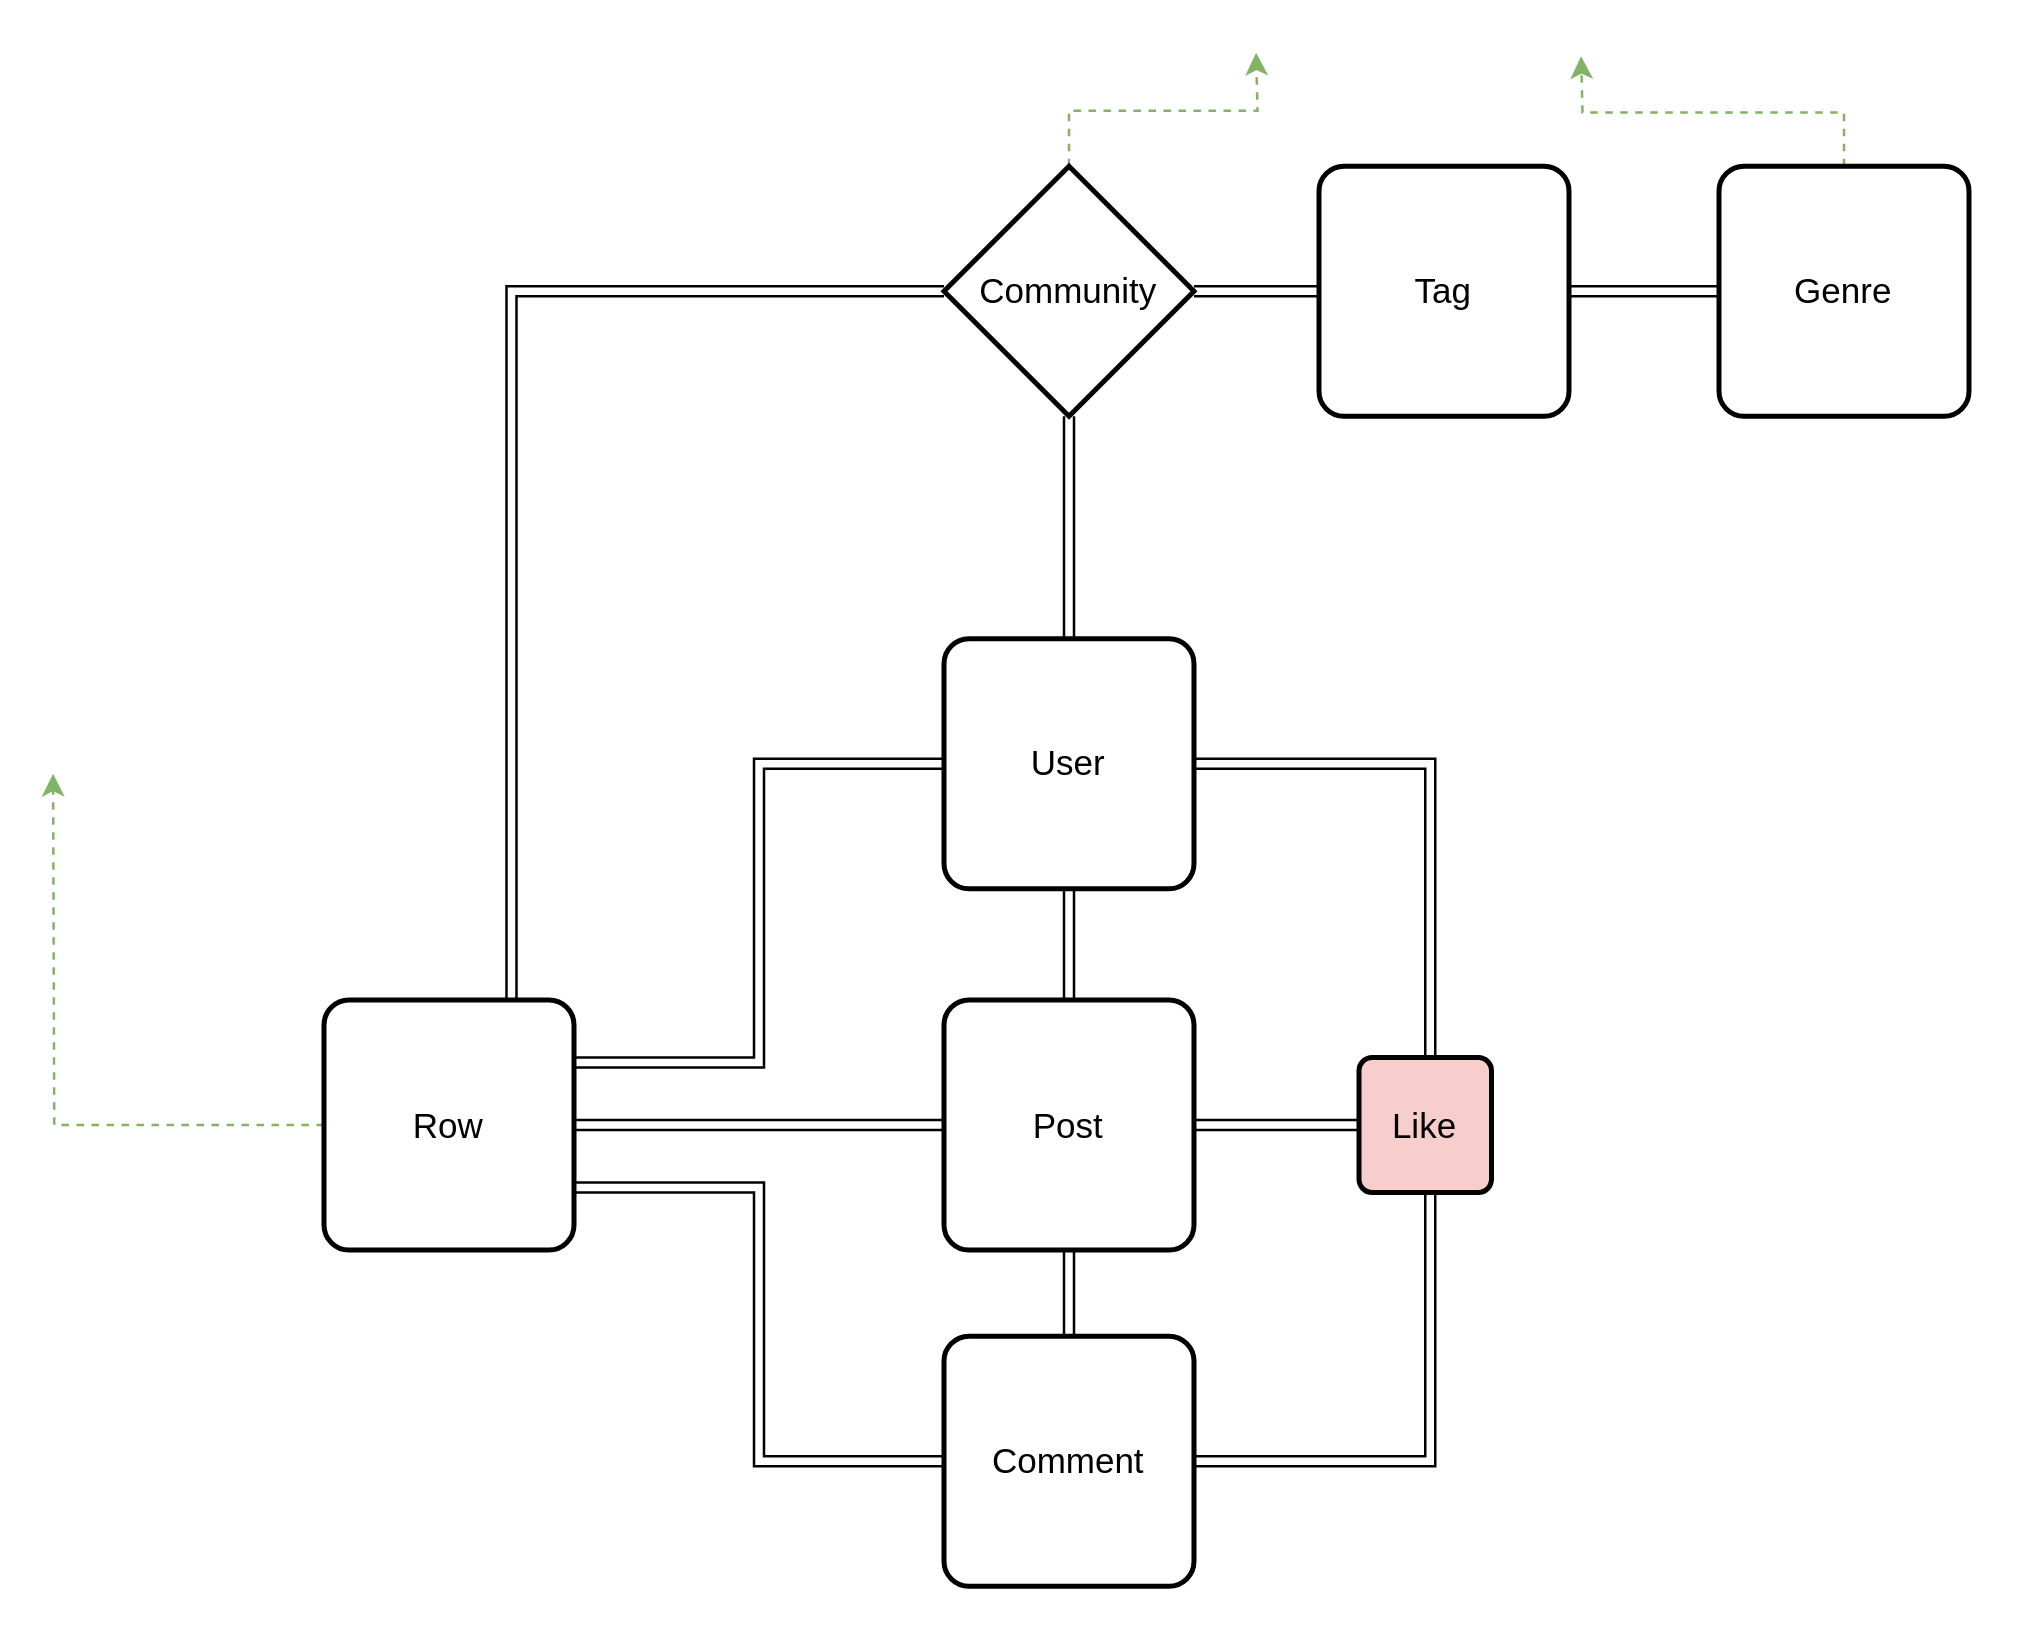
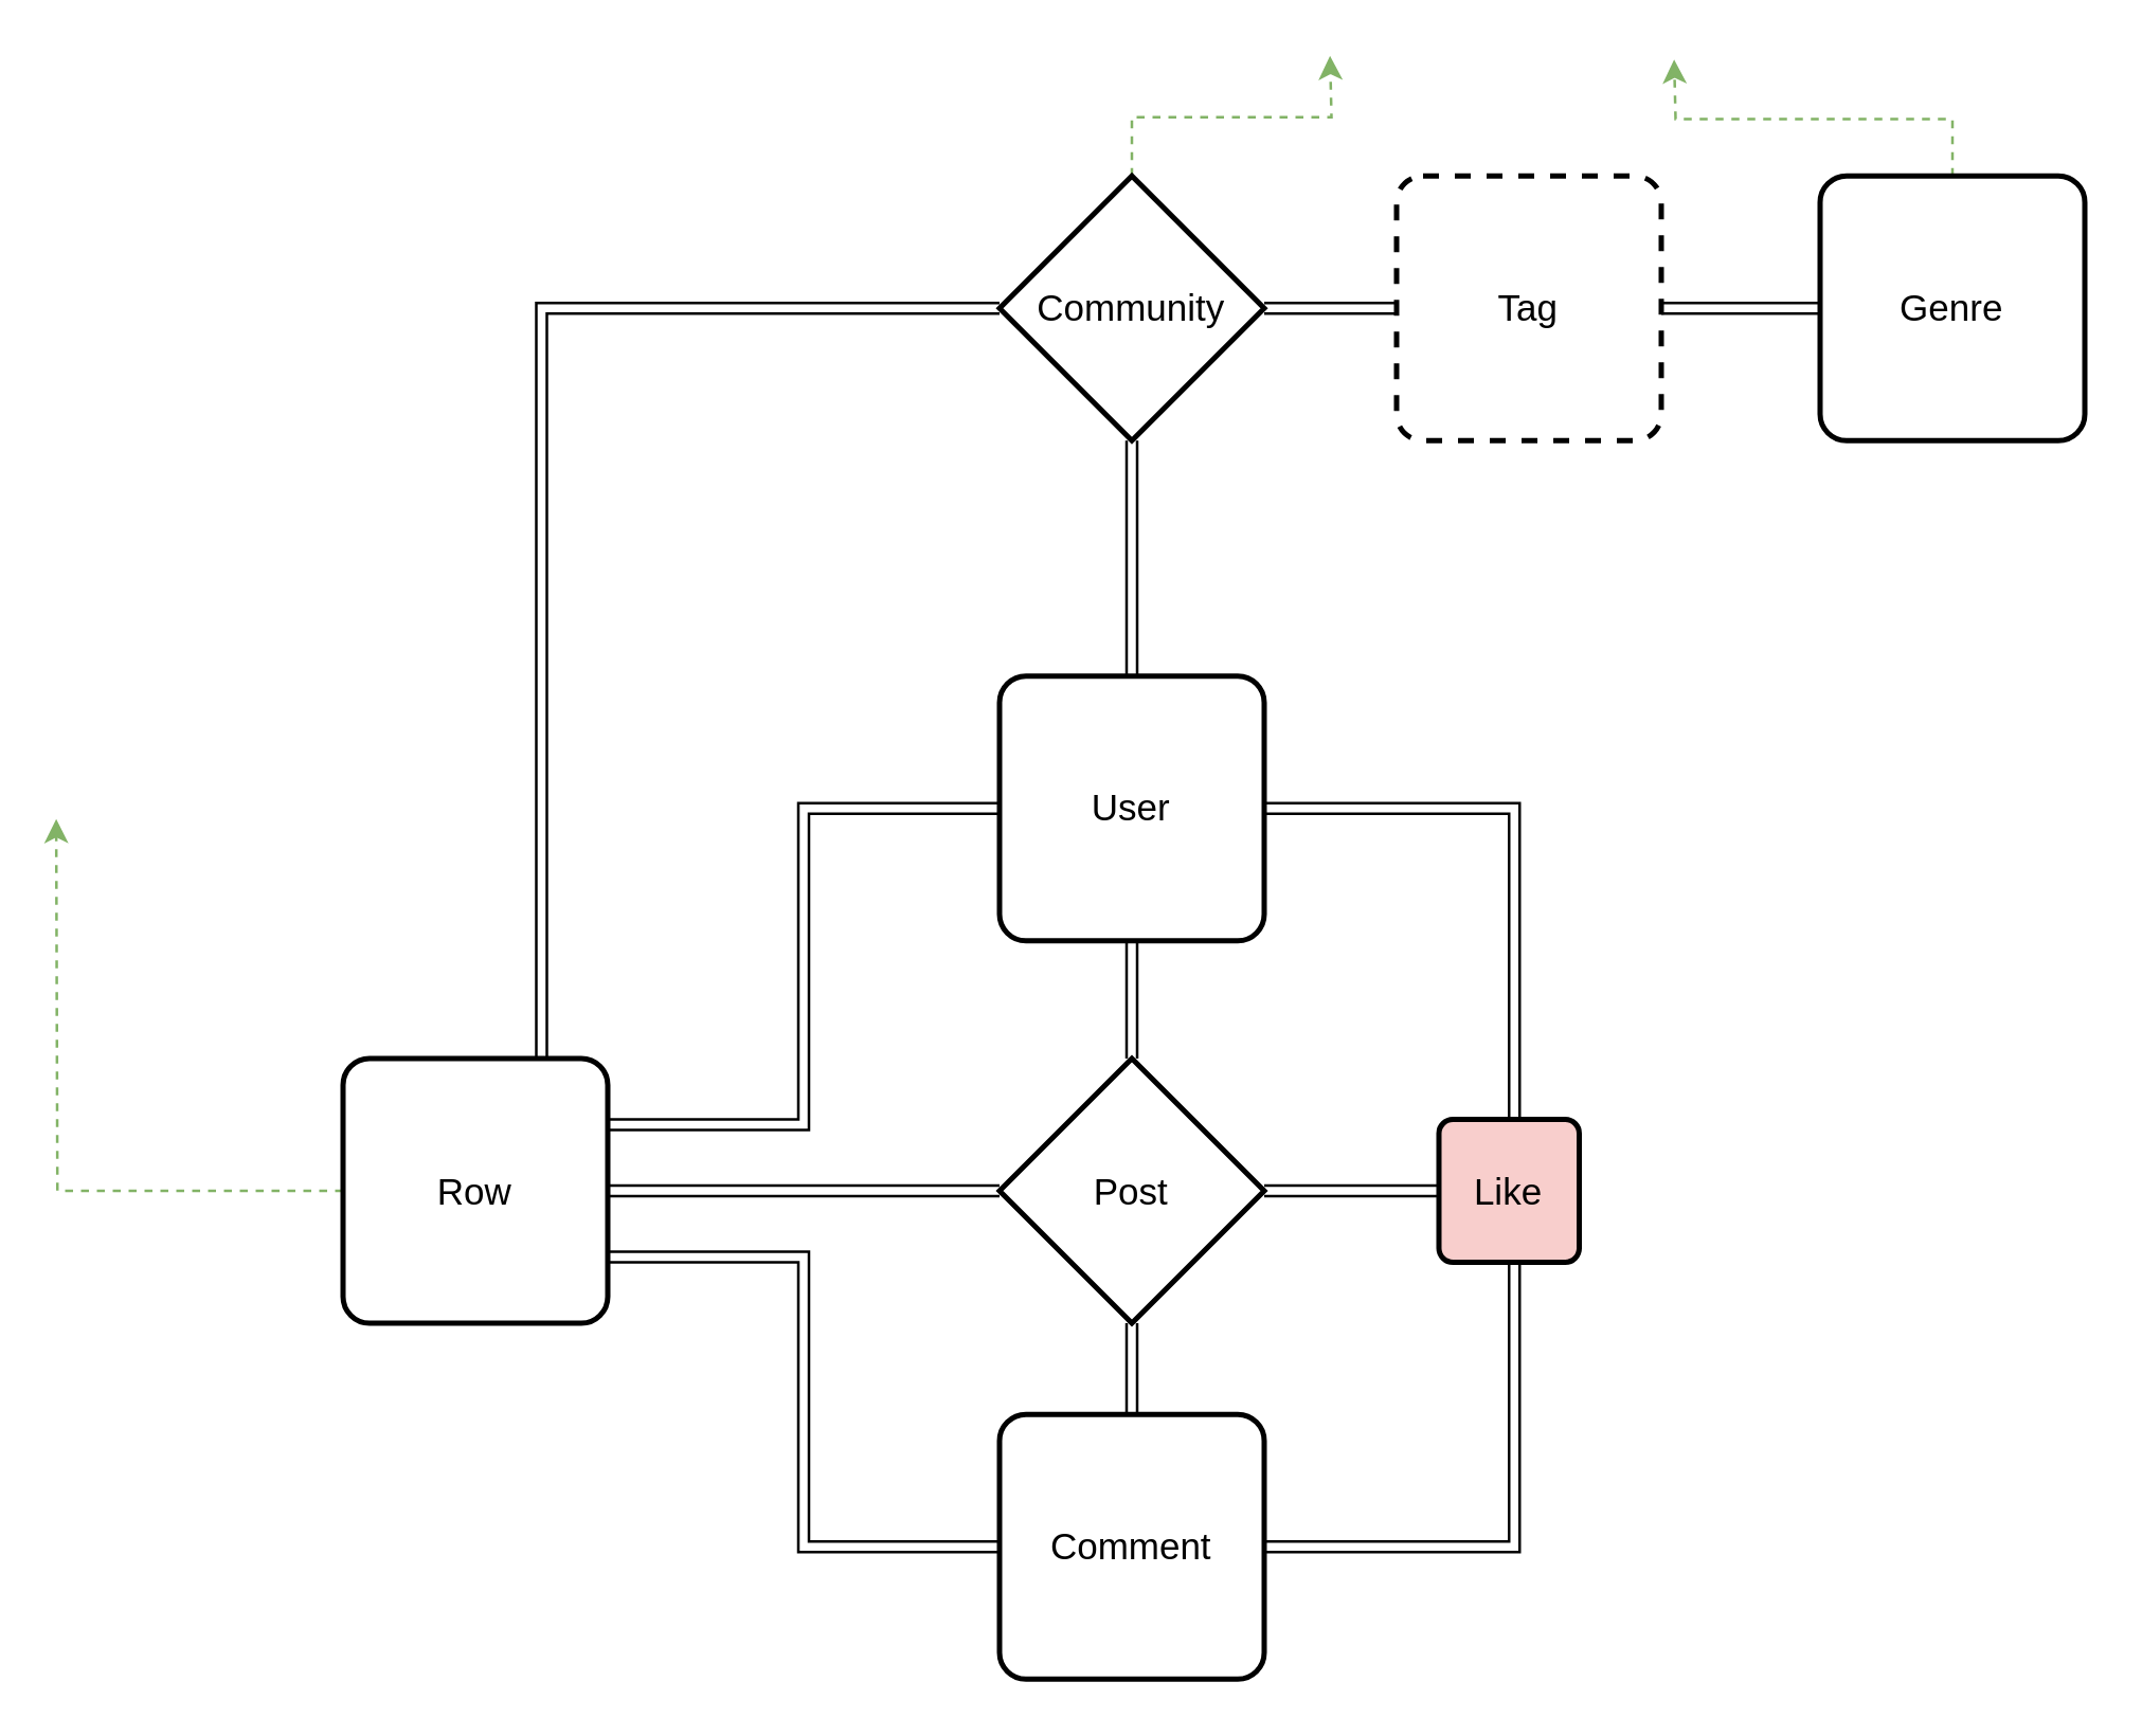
  <mxCell id="0" />
  <mxCell id="1" parent="0" />
  <mxCell id="2" style="edgeStyle=orthogonalEdgeStyle;rounded=0;orthogonalLoop=1;jettySize=auto;html=1;exitX=0.5;exitY=1;exitDx=0;exitDy=0;shape=link;" edge="1" parent="1" source="5" target="7"><mxGeometry relative="1" as="geometry" /></mxCell>
  <mxCell id="3" style="edgeStyle=orthogonalEdgeStyle;rounded=0;orthogonalLoop=1;jettySize=auto;html=1;exitX=1;exitY=0.5;exitDx=0;exitDy=0;entryX=1;entryY=0.5;entryDx=0;entryDy=0;shape=link;" edge="1" parent="1" source="5" target="8"><mxGeometry relative="1" as="geometry"><Array as="points"><mxPoint x="571.5" y="305.5" /><mxPoint x="571.5" y="584.5" /></Array></mxGeometry></mxCell>
  <mxCell id="4" style="edgeStyle=orthogonalEdgeStyle;rounded=0;orthogonalLoop=1;jettySize=auto;html=1;exitX=0.5;exitY=0;exitDx=0;exitDy=0;entryX=0.5;entryY=1;entryDx=0;entryDy=0;shape=link;" edge="1" parent="1" source="5" target="21"><mxGeometry relative="1" as="geometry" /></mxCell>
  <mxCell id="5" value="&lt;font style=&quot;vertical-align: inherit&quot;&gt;&lt;font style=&quot;vertical-align: inherit&quot;&gt;User&lt;br&gt;&lt;/font&gt;&lt;/font&gt;" style="strokeWidth=2;rounded=1;arcSize=10;whiteSpace=wrap;html=1;align=center;fontSize=14;" vertex="1" parent="1"><mxGeometry x="377" y="255" width="100" height="100" as="geometry" /></mxCell>
  <mxCell id="6" style="edgeStyle=orthogonalEdgeStyle;rounded=0;orthogonalLoop=1;jettySize=auto;html=1;exitX=0.5;exitY=1;exitDx=0;exitDy=0;entryX=0.5;entryY=0;entryDx=0;entryDy=0;shape=link;" edge="1" parent="1" source="7" target="8"><mxGeometry relative="1" as="geometry" /></mxCell>
- <mxCell id="7" value="&lt;font style=&quot;vertical-align: inherit&quot;&gt;&lt;font style=&quot;vertical-align: inherit&quot;&gt;&lt;font style=&quot;vertical-align: inherit&quot;&gt;&lt;font style=&quot;vertical-align: inherit&quot;&gt;Post&lt;/font&gt;&lt;/font&gt;&lt;br&gt;&lt;/font&gt;&lt;/font&gt;" style="strokeWidth=2;rounded=1;arcSize=10;whiteSpace=wrap;html=1;align=center;fontSize=14;" vertex="1" parent="1"><mxGeometry x="377" y="399.5" width="100" height="100" as="geometry" /></mxCell>
+ <mxCell id="7" value="&lt;font style=&quot;vertical-align: inherit&quot;&gt;&lt;font style=&quot;vertical-align: inherit&quot;&gt;&lt;font style=&quot;vertical-align: inherit&quot;&gt;&lt;font style=&quot;vertical-align: inherit&quot;&gt;Post&lt;/font&gt;&lt;/font&gt;&lt;br&gt;&lt;/font&gt;&lt;/font&gt;" style="rhombus;strokeWidth=2;arcSize=10;whiteSpace=wrap;html=1;align=center;fontSize=14;" vertex="1" parent="1"><mxGeometry x="377" y="399.5" width="100" height="100" as="geometry" /></mxCell>
  <mxCell id="8" value="&lt;font style=&quot;vertical-align: inherit&quot;&gt;&lt;font style=&quot;vertical-align: inherit&quot;&gt;Comment&lt;br&gt;&lt;/font&gt;&lt;/font&gt;" style="strokeWidth=2;rounded=1;arcSize=10;whiteSpace=wrap;html=1;align=center;fontSize=14;" vertex="1" parent="1"><mxGeometry x="377" y="534" width="100" height="100" as="geometry" /></mxCell>
  <mxCell id="9" style="edgeStyle=orthogonalEdgeStyle;rounded=0;orthogonalLoop=1;jettySize=auto;html=1;exitX=0;exitY=0.5;exitDx=0;exitDy=0;entryX=1;entryY=0.5;entryDx=0;entryDy=0;shape=link;" edge="1" parent="1" source="10" target="7"><mxGeometry relative="1" as="geometry" /></mxCell>
  <mxCell id="10" value="&lt;font style=&quot;vertical-align: inherit&quot;&gt;&lt;font style=&quot;vertical-align: inherit&quot;&gt;Like&lt;br&gt;&lt;/font&gt;&lt;/font&gt;" style="strokeWidth=2;rounded=1;arcSize=10;whiteSpace=wrap;html=1;align=center;fontSize=14;fillColor=#f8cecc;" vertex="1" parent="1"><mxGeometry x="543" y="422.5" width="53" height="54" as="geometry" /></mxCell>
  <mxCell id="11" style="edgeStyle=orthogonalEdgeStyle;rounded=0;orthogonalLoop=1;jettySize=auto;html=1;exitX=1;exitY=0.25;exitDx=0;exitDy=0;entryX=0;entryY=0.5;entryDx=0;entryDy=0;shape=link;" edge="1" parent="1" source="16" target="5"><mxGeometry relative="1" as="geometry" /></mxCell>
  <mxCell id="12" style="edgeStyle=orthogonalEdgeStyle;rounded=0;orthogonalLoop=1;jettySize=auto;html=1;exitX=1;exitY=0.5;exitDx=0;exitDy=0;entryX=0;entryY=0.5;entryDx=0;entryDy=0;shape=link;" edge="1" parent="1" source="16" target="7"><mxGeometry relative="1" as="geometry" /></mxCell>
  <mxCell id="13" style="edgeStyle=orthogonalEdgeStyle;rounded=0;orthogonalLoop=1;jettySize=auto;html=1;exitX=1;exitY=0.75;exitDx=0;exitDy=0;entryX=0;entryY=0.5;entryDx=0;entryDy=0;shape=link;" edge="1" parent="1" source="16" target="8"><mxGeometry relative="1" as="geometry" /></mxCell>
  <mxCell id="14" style="edgeStyle=orthogonalEdgeStyle;rounded=0;orthogonalLoop=1;jettySize=auto;html=1;exitX=0.75;exitY=0;exitDx=0;exitDy=0;entryX=0;entryY=0.5;entryDx=0;entryDy=0;shape=link;" edge="1" parent="1" source="16" target="21"><mxGeometry relative="1" as="geometry" /></mxCell>
  <mxCell id="15" style="edgeStyle=orthogonalEdgeStyle;rounded=0;orthogonalLoop=1;jettySize=auto;html=1;exitX=0;exitY=0.5;exitDx=0;exitDy=0;fillColor=#d5e8d4;strokeColor=#82b366;dashed=1;" edge="1" parent="1" source="16"><mxGeometry relative="1" as="geometry"><mxPoint x="20.643" y="309" as="targetPoint" /></mxGeometry></mxCell>
  <mxCell id="16" value="&lt;font style=&quot;vertical-align: inherit&quot;&gt;&lt;font style=&quot;vertical-align: inherit&quot;&gt;Row&lt;br&gt;&lt;/font&gt;&lt;/font&gt;" style="strokeWidth=2;rounded=1;arcSize=10;whiteSpace=wrap;html=1;align=center;fontSize=14;" vertex="1" parent="1"><mxGeometry x="129" y="399.5" width="100" height="100" as="geometry" /></mxCell>
  <mxCell id="17" style="edgeStyle=orthogonalEdgeStyle;rounded=0;orthogonalLoop=1;jettySize=auto;html=1;exitX=1;exitY=0.5;exitDx=0;exitDy=0;entryX=0;entryY=0.5;entryDx=0;entryDy=0;shape=link;" edge="1" parent="1" source="18" target="23"><mxGeometry relative="1" as="geometry" /></mxCell>
- <mxCell id="18" value="&lt;font style=&quot;vertical-align: inherit&quot;&gt;&lt;font style=&quot;vertical-align: inherit&quot;&gt;Tag&lt;br&gt;&lt;/font&gt;&lt;/font&gt;" style="strokeWidth=2;rounded=1;arcSize=10;whiteSpace=wrap;html=1;align=center;fontSize=14;" vertex="1" parent="1"><mxGeometry x="527" y="66" width="100" height="100" as="geometry" /></mxCell>
+ <mxCell id="18" value="&lt;font style=&quot;vertical-align: inherit&quot;&gt;&lt;font style=&quot;vertical-align: inherit&quot;&gt;Tag&lt;br&gt;&lt;/font&gt;&lt;/font&gt;" style="strokeWidth=2;rounded=1;arcSize=10;whiteSpace=wrap;html=1;align=center;fontSize=14;dashed=1;" vertex="1" parent="1"><mxGeometry x="527" y="66" width="100" height="100" as="geometry" /></mxCell>
  <mxCell id="19" style="edgeStyle=orthogonalEdgeStyle;rounded=0;orthogonalLoop=1;jettySize=auto;html=1;exitX=1;exitY=0.5;exitDx=0;exitDy=0;entryX=0;entryY=0.5;entryDx=0;entryDy=0;shape=link;" edge="1" parent="1" source="21" target="18"><mxGeometry relative="1" as="geometry" /></mxCell>
  <mxCell id="20" style="edgeStyle=orthogonalEdgeStyle;rounded=0;orthogonalLoop=1;jettySize=auto;html=1;exitX=0.5;exitY=0;exitDx=0;exitDy=0;dashed=1;fillColor=#d5e8d4;strokeColor=#82b366;" edge="1" parent="1" source="21"><mxGeometry relative="1" as="geometry"><mxPoint x="501.857" y="20.571" as="targetPoint" /></mxGeometry></mxCell>
  <mxCell id="21" value="&lt;font style=&quot;vertical-align: inherit&quot;&gt;&lt;font style=&quot;vertical-align: inherit&quot;&gt;Community&lt;br&gt;&lt;/font&gt;&lt;/font&gt;" style="rhombus;strokeWidth=2;arcSize=10;whiteSpace=wrap;html=1;align=center;fontSize=14;" vertex="1" parent="1"><mxGeometry x="377" y="66" width="100" height="100" as="geometry" /></mxCell>
  <mxCell id="22" style="edgeStyle=orthogonalEdgeStyle;rounded=0;orthogonalLoop=1;jettySize=auto;html=1;exitX=0.5;exitY=0;exitDx=0;exitDy=0;dashed=1;fillColor=#d5e8d4;strokeColor=#82b366;" edge="1" parent="1" source="23"><mxGeometry relative="1" as="geometry"><mxPoint x="631.857" y="22" as="targetPoint" /></mxGeometry></mxCell>
  <mxCell id="23" value="&lt;font style=&quot;vertical-align: inherit&quot;&gt;&lt;font style=&quot;vertical-align: inherit&quot;&gt;Genre&lt;br&gt;&lt;/font&gt;&lt;/font&gt;" style="strokeWidth=2;rounded=1;arcSize=10;whiteSpace=wrap;html=1;align=center;fontSize=14;" vertex="1" parent="1"><mxGeometry x="687" y="66" width="100" height="100" as="geometry" /></mxCell>
